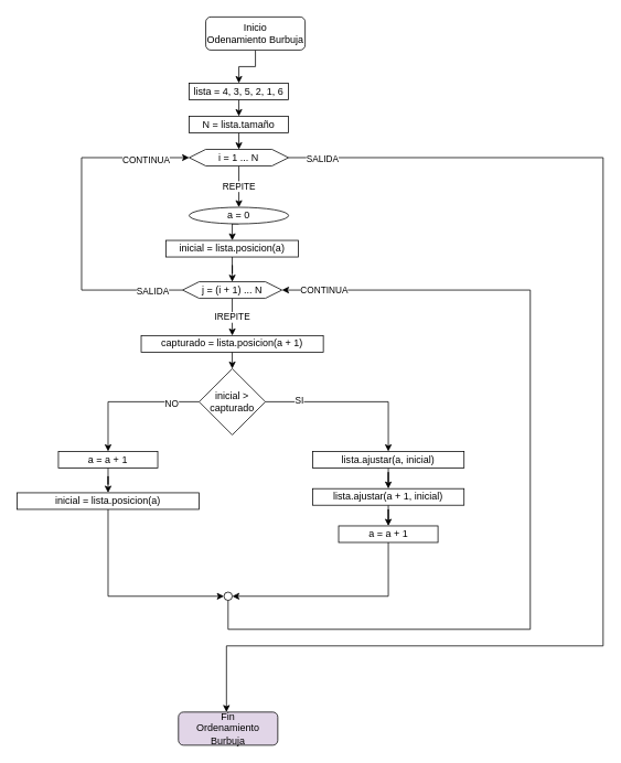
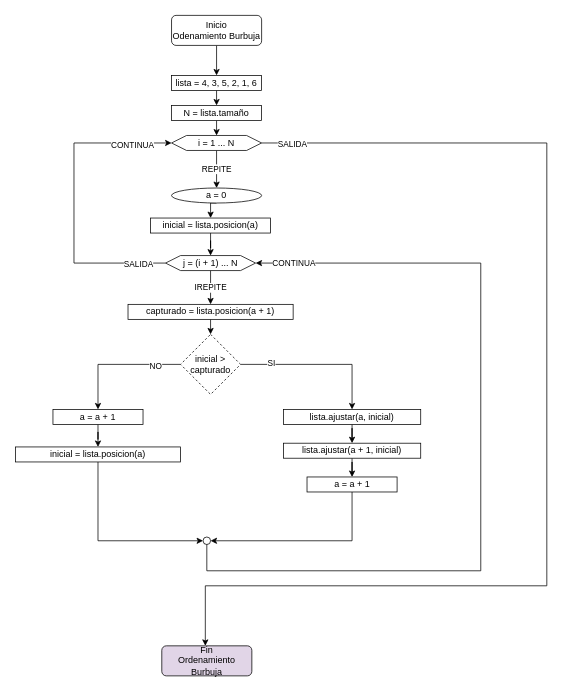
  <mxCell id="0" />
  <mxCell id="1" parent="0" />
  <mxCell id="2" style="edgeStyle=orthogonalEdgeStyle;rounded=0;orthogonalLoop=1;jettySize=auto;html=1;exitX=0.5;exitY=1;exitDx=0;exitDy=0;" edge="1" parent="1" source="3" target="6"><mxGeometry relative="1" as="geometry" /></mxCell>
- <mxCell id="3" value="Inicio &lt;br&gt;Odenamiento Burbuja" style="rounded=1;whiteSpace=wrap;html=1;fontSize=12;glass=0;strokeWidth=1;shadow=0;" parent="1" vertex="1"><mxGeometry x="248" y="20" width="120" height="40" as="geometry" /></mxCell>
+ <mxCell id="3" value="Inicio &lt;br&gt;Odenamiento Burbuja" style="rounded=1;whiteSpace=wrap;html=1;fontSize=12;glass=0;strokeWidth=1;shadow=0;" parent="1" vertex="1"><mxGeometry x="228" y="20" width="120" height="40" as="geometry" /></mxCell>
  <mxCell id="4" value="Fin&lt;br&gt;Ordenamiento Burbuja" style="rounded=1;whiteSpace=wrap;html=1;fontSize=12;glass=0;strokeWidth=1;shadow=0;fillColor=#e1d5e7;" parent="1" vertex="1"><mxGeometry x="215" y="860" width="120" height="40" as="geometry" /></mxCell>
  <mxCell id="5" style="edgeStyle=orthogonalEdgeStyle;rounded=0;orthogonalLoop=1;jettySize=auto;html=1;exitX=0.5;exitY=1;exitDx=0;exitDy=0;entryX=0.5;entryY=0;entryDx=0;entryDy=0;" edge="1" parent="1" source="6" target="8"><mxGeometry relative="1" as="geometry" /></mxCell>
  <mxCell id="6" value="lista = 4, 3, 5, 2, 1, 6" style="rounded=0;whiteSpace=wrap;html=1;" vertex="1" parent="1"><mxGeometry x="228" y="100" width="120" height="20" as="geometry" /></mxCell>
  <mxCell id="7" style="edgeStyle=orthogonalEdgeStyle;rounded=0;orthogonalLoop=1;jettySize=auto;html=1;exitX=0.5;exitY=1;exitDx=0;exitDy=0;entryX=0.5;entryY=0;entryDx=0;entryDy=0;" edge="1" parent="1" source="8" target="12"><mxGeometry relative="1" as="geometry" /></mxCell>
  <mxCell id="8" value="N = lista.tamaño" style="rounded=0;whiteSpace=wrap;html=1;" vertex="1" parent="1"><mxGeometry x="228" y="140" width="120" height="20" as="geometry" /></mxCell>
  <mxCell id="9" style="edgeStyle=orthogonalEdgeStyle;rounded=0;orthogonalLoop=1;jettySize=auto;html=1;exitX=1;exitY=0.5;exitDx=0;exitDy=0;" edge="1" parent="1" source="12" target="4"><mxGeometry relative="1" as="geometry"><mxPoint x="728" y="790" as="targetPoint" /><Array as="points"><mxPoint x="728" y="190" /><mxPoint x="728" y="780" /><mxPoint x="273" y="780" /></Array></mxGeometry></mxCell>
  <mxCell id="10" value="SALIDA" style="edgeLabel;html=1;align=center;verticalAlign=middle;resizable=0;points=[];" vertex="1" connectable="0" parent="9"><mxGeometry x="-0.947" y="-1" relative="1" as="geometry"><mxPoint as="offset" /></mxGeometry></mxCell>
  <mxCell id="11" value="REPITE" style="edgeStyle=orthogonalEdgeStyle;rounded=0;orthogonalLoop=1;jettySize=auto;html=1;exitX=0.5;exitY=1;exitDx=0;exitDy=0;" edge="1" parent="1" source="12" target="14"><mxGeometry relative="1" as="geometry" /></mxCell>
  <mxCell id="12" value="i = 1 ... N" style="shape=hexagon;perimeter=hexagonPerimeter2;whiteSpace=wrap;html=1;fixedSize=1;" vertex="1" parent="1"><mxGeometry x="228" y="180" width="120" height="20" as="geometry" /></mxCell>
  <mxCell id="13" style="edgeStyle=orthogonalEdgeStyle;rounded=0;orthogonalLoop=1;jettySize=auto;html=1;exitX=0.5;exitY=1;exitDx=0;exitDy=0;entryX=0.5;entryY=0;entryDx=0;entryDy=0;" edge="1" parent="1" source="14" target="16"><mxGeometry relative="1" as="geometry"><mxPoint x="280" y="270" as="sourcePoint" /><Array as="points"><mxPoint x="280" y="270" /></Array></mxGeometry></mxCell>
  <mxCell id="14" value="a = 0" style="ellipse;whiteSpace=wrap;html=1;" vertex="1" parent="1"><mxGeometry x="228" y="250" width="120" height="20" as="geometry" /></mxCell>
  <mxCell id="15" style="edgeStyle=orthogonalEdgeStyle;rounded=0;orthogonalLoop=1;jettySize=auto;html=1;exitX=0.5;exitY=1;exitDx=0;exitDy=0;" edge="1" parent="1" source="16" target="21"><mxGeometry relative="1" as="geometry" /></mxCell>
  <mxCell id="16" value="inicial = lista.posicion(a)" style="rounded=0;whiteSpace=wrap;html=1;" vertex="1" parent="1"><mxGeometry x="200" y="290" width="160" height="20" as="geometry" /></mxCell>
  <mxCell id="17" value="IREPITE" style="edgeStyle=orthogonalEdgeStyle;rounded=0;orthogonalLoop=1;jettySize=auto;html=1;exitX=0.5;exitY=1;exitDx=0;exitDy=0;" edge="1" parent="1" source="21" target="23"><mxGeometry relative="1" as="geometry" /></mxCell>
  <mxCell id="18" style="edgeStyle=orthogonalEdgeStyle;rounded=0;orthogonalLoop=1;jettySize=auto;html=1;exitX=0;exitY=0.5;exitDx=0;exitDy=0;entryX=0;entryY=0.5;entryDx=0;entryDy=0;" edge="1" parent="1" source="21" target="12"><mxGeometry relative="1" as="geometry"><Array as="points"><mxPoint x="98" y="350" /><mxPoint x="98" y="190" /></Array></mxGeometry></mxCell>
  <mxCell id="19" value="CONTINUA" style="edgeLabel;html=1;align=center;verticalAlign=middle;resizable=0;points=[];" vertex="1" connectable="0" parent="18"><mxGeometry x="0.741" y="-2" relative="1" as="geometry"><mxPoint as="offset" /></mxGeometry></mxCell>
  <mxCell id="20" value="SALIDA" style="edgeLabel;html=1;align=center;verticalAlign=middle;resizable=0;points=[];" vertex="1" connectable="0" parent="18"><mxGeometry x="-0.82" y="1" relative="1" as="geometry"><mxPoint as="offset" /></mxGeometry></mxCell>
  <mxCell id="21" value="j = (i + 1) ... N" style="shape=hexagon;perimeter=hexagonPerimeter2;whiteSpace=wrap;html=1;fixedSize=1;" vertex="1" parent="1"><mxGeometry x="220" y="340" width="120" height="20" as="geometry" /></mxCell>
  <mxCell id="22" style="edgeStyle=orthogonalEdgeStyle;rounded=0;orthogonalLoop=1;jettySize=auto;html=1;exitX=0.5;exitY=1;exitDx=0;exitDy=0;entryX=0.5;entryY=0;entryDx=0;entryDy=0;" edge="1" parent="1" source="23" target="28"><mxGeometry relative="1" as="geometry" /></mxCell>
  <mxCell id="23" value="capturado = lista.posicion(a + 1)" style="rounded=0;whiteSpace=wrap;html=1;" vertex="1" parent="1"><mxGeometry x="170" y="405" width="220" height="20" as="geometry" /></mxCell>
  <mxCell id="24" style="edgeStyle=orthogonalEdgeStyle;rounded=0;orthogonalLoop=1;jettySize=auto;html=1;exitX=1;exitY=0.5;exitDx=0;exitDy=0;" edge="1" parent="1" source="28" target="30"><mxGeometry relative="1" as="geometry" /></mxCell>
  <mxCell id="25" value="SI" style="edgeLabel;html=1;align=center;verticalAlign=middle;resizable=0;points=[];" vertex="1" connectable="0" parent="24"><mxGeometry x="-0.62" y="2" relative="1" as="geometry"><mxPoint as="offset" /></mxGeometry></mxCell>
  <mxCell id="26" style="edgeStyle=orthogonalEdgeStyle;rounded=0;orthogonalLoop=1;jettySize=auto;html=1;exitX=0;exitY=0.5;exitDx=0;exitDy=0;" edge="1" parent="1" source="28" target="36"><mxGeometry relative="1" as="geometry" /></mxCell>
  <mxCell id="27" value="NO" style="edgeLabel;html=1;align=center;verticalAlign=middle;resizable=0;points=[];" vertex="1" connectable="0" parent="26"><mxGeometry x="-0.604" y="1" relative="1" as="geometry"><mxPoint as="offset" /></mxGeometry></mxCell>
- <mxCell id="28" value="inicial &amp;gt; capturado" style="rhombus;whiteSpace=wrap;html=1;" vertex="1" parent="1"><mxGeometry x="240" y="445" width="80" height="80" as="geometry" /></mxCell>
+ <mxCell id="28" value="inicial &amp;gt; capturado" style="rhombus;whiteSpace=wrap;html=1;dashed=1;" vertex="1" parent="1"><mxGeometry x="240" y="445" width="80" height="80" as="geometry" /></mxCell>
  <mxCell id="29" style="edgeStyle=orthogonalEdgeStyle;rounded=0;orthogonalLoop=1;jettySize=auto;html=1;" edge="1" parent="1" source="30" target="32"><mxGeometry relative="1" as="geometry" /></mxCell>
  <mxCell id="30" value="lista.ajustar(a, inicial)" style="rounded=0;whiteSpace=wrap;html=1;" vertex="1" parent="1"><mxGeometry x="377" y="545" width="183" height="20" as="geometry" /></mxCell>
  <mxCell id="31" style="edgeStyle=orthogonalEdgeStyle;rounded=0;orthogonalLoop=1;jettySize=auto;html=1;" edge="1" parent="1" source="32" target="34"><mxGeometry relative="1" as="geometry" /></mxCell>
  <mxCell id="32" value="lista.ajustar(a + 1, inicial)" style="rounded=0;whiteSpace=wrap;html=1;" vertex="1" parent="1"><mxGeometry x="377" y="590" width="183" height="20" as="geometry" /></mxCell>
  <mxCell id="33" style="edgeStyle=orthogonalEdgeStyle;rounded=0;orthogonalLoop=1;jettySize=auto;html=1;entryX=1;entryY=0.5;entryDx=0;entryDy=0;" edge="1" parent="1" source="34" target="41"><mxGeometry relative="1" as="geometry"><Array as="points"><mxPoint x="469" y="720" /></Array></mxGeometry></mxCell>
  <mxCell id="34" value="a = a + 1" style="rounded=0;whiteSpace=wrap;html=1;" vertex="1" parent="1"><mxGeometry x="408.5" y="635" width="120" height="20" as="geometry" /></mxCell>
  <mxCell id="35" value="" style="edgeStyle=orthogonalEdgeStyle;rounded=0;orthogonalLoop=1;jettySize=auto;html=1;" edge="1" parent="1" source="36" target="38"><mxGeometry relative="1" as="geometry" /></mxCell>
  <mxCell id="36" value="a = a + 1" style="rounded=0;whiteSpace=wrap;html=1;" vertex="1" parent="1"><mxGeometry x="70" y="545" width="120" height="20" as="geometry" /></mxCell>
  <mxCell id="37" style="edgeStyle=orthogonalEdgeStyle;rounded=0;orthogonalLoop=1;jettySize=auto;html=1;exitX=0.5;exitY=1;exitDx=0;exitDy=0;entryX=0;entryY=0.5;entryDx=0;entryDy=0;" edge="1" parent="1" source="38" target="41"><mxGeometry relative="1" as="geometry" /></mxCell>
  <mxCell id="38" value="inicial = lista.posicion(a)" style="rounded=0;whiteSpace=wrap;html=1;" vertex="1" parent="1"><mxGeometry x="20" y="595" width="220" height="20" as="geometry" /></mxCell>
  <mxCell id="39" style="edgeStyle=orthogonalEdgeStyle;rounded=0;orthogonalLoop=1;jettySize=auto;html=1;entryX=1;entryY=0.5;entryDx=0;entryDy=0;exitX=0;exitY=1;exitDx=0;exitDy=0;" edge="1" parent="1" source="41" target="21"><mxGeometry relative="1" as="geometry"><mxPoint x="275" y="750" as="sourcePoint" /><Array as="points"><mxPoint x="275" y="723" /><mxPoint x="275" y="760" /><mxPoint x="640" y="760" /><mxPoint x="640" y="350" /></Array></mxGeometry></mxCell>
  <mxCell id="40" value="CONTINUA" style="edgeLabel;html=1;align=center;verticalAlign=middle;resizable=0;points=[];" vertex="1" connectable="0" parent="39"><mxGeometry x="0.91" relative="1" as="geometry"><mxPoint as="offset" /></mxGeometry></mxCell>
  <mxCell id="41" value="" style="ellipse;whiteSpace=wrap;html=1;aspect=fixed;" vertex="1" parent="1"><mxGeometry x="270" y="715" width="10" height="10" as="geometry" /></mxCell>
